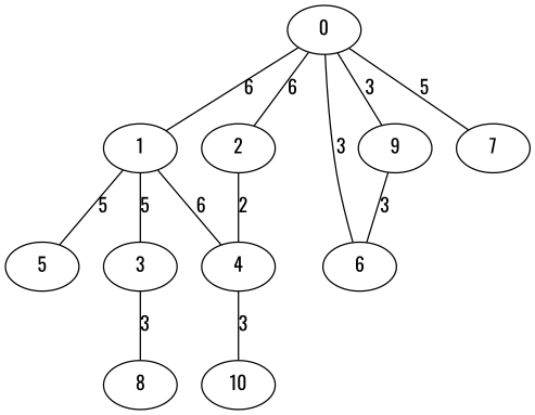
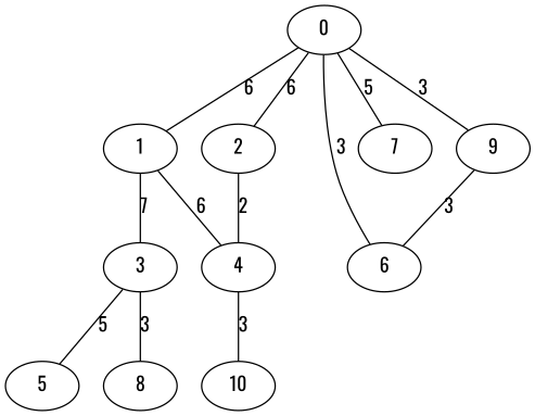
  graph {
    fontname=Oswald
    node [fontname=Oswald habit=6 x=4 y=8]
    edge [fontname=Oswald weight=3]
    0 [x=5]
    1 [habit=9 x=5 y=5]
    2 [habit=10 x=8]
    6 [x=6 y=10]
    7 [habit=2 y=10]
    9 [base=1 habit=4 x=2]
    3 [habit=3 y=3]
    4 [habit=7 x=8 y=5]
    5 [base=2 habit=10 x=1 y=5]
    8 [habit=5 y=1]
    10 [habit=5 x=10 y=6]
    0 -- 1 [label=6 weight=6]
    0 -- 2 [label=6 weight=2]
    0 -- 6 [label=3]
    0 -- 7 [label=5 weight=5]
    0 -- 9 [label=3]
-   1 -- 3 [label=5 weight=5]
+   1 -- 3 [label=7 weight=5]
    1 -- 4 [label=6 weight=5]
-   1 -- 5 [label=5 weight=5]
+   3 -- 5 [label=5 weight=5]
    2 -- 4 [label=2 weight=2]
    9 -- 6 [label=3]
    3 -- 8 [label=3]
    4 -- 10 [label=3]
  }
